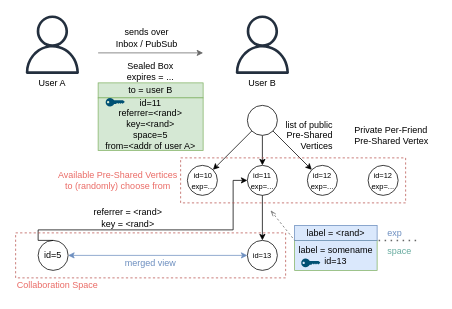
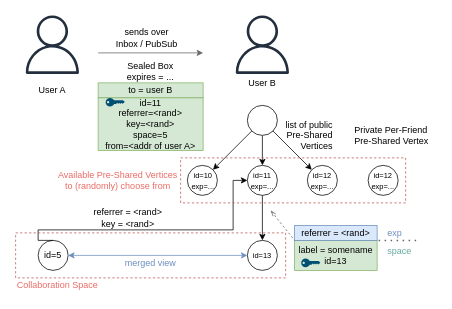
  <mxCell id="0" />
  <mxCell id="1" parent="0" />
  <mxCell id="2" value="" style="outlineConnect=0;fontColor=#232F3E;gradientColor=none;fillColor=#232F3E;strokeColor=none;dashed=0;verticalLabelPosition=bottom;verticalAlign=top;align=center;html=1;fontSize=12;fontStyle=0;aspect=fixed;pointerEvents=1;shape=mxgraph.aws4.user;" vertex="1" parent="1"><mxGeometry x="310" y="20" width="78" height="78" as="geometry" /></mxCell>
  <mxCell id="3" value="" style="outlineConnect=0;fontColor=#232F3E;gradientColor=none;fillColor=#232F3E;strokeColor=none;dashed=0;verticalLabelPosition=bottom;verticalAlign=top;align=center;html=1;fontSize=12;fontStyle=0;aspect=fixed;pointerEvents=1;shape=mxgraph.aws4.user;" vertex="1" parent="1"><mxGeometry x="30" y="20" width="78" height="78" as="geometry" /></mxCell>
- <mxCell id="4" value="User A" style="text;html=1;strokeColor=none;fillColor=none;align=center;verticalAlign=middle;whiteSpace=wrap;rounded=0;" vertex="1" parent="1"><mxGeometry x="49" y="100" width="40" height="20" as="geometry" /></mxCell>
+ <mxCell id="4" value="User A" style="text;html=1;strokeColor=none;fillColor=none;align=center;verticalAlign=middle;whiteSpace=wrap;rounded=0;" vertex="1" parent="1"><mxGeometry x="49" y="110" width="40" height="20" as="geometry" /></mxCell>
  <mxCell id="5" value="User B" style="text;html=1;strokeColor=none;fillColor=none;align=center;verticalAlign=middle;whiteSpace=wrap;rounded=0;" vertex="1" parent="1"><mxGeometry x="329" y="100" width="40" height="20" as="geometry" /></mxCell>
  <mxCell id="6" value="" style="ellipse;whiteSpace=wrap;html=1;aspect=fixed;" vertex="1" parent="1"><mxGeometry x="249" y="220" width="40" height="40" as="geometry" /></mxCell>
  <mxCell id="7" value="" style="ellipse;whiteSpace=wrap;html=1;aspect=fixed;" vertex="1" parent="1"><mxGeometry x="329" y="220" width="40" height="40" as="geometry" /></mxCell>
  <mxCell id="8" value="" style="ellipse;whiteSpace=wrap;html=1;aspect=fixed;" vertex="1" parent="1"><mxGeometry x="409" y="220" width="40" height="40" as="geometry" /></mxCell>
  <mxCell id="9" style="rounded=0;orthogonalLoop=1;jettySize=auto;html=1;entryX=1;entryY=0;entryDx=0;entryDy=0;" edge="1" parent="1" source="12" target="6"><mxGeometry relative="1" as="geometry" /></mxCell>
  <mxCell id="10" style="edgeStyle=none;rounded=0;orthogonalLoop=1;jettySize=auto;html=1;" edge="1" parent="1" source="12" target="7"><mxGeometry relative="1" as="geometry" /></mxCell>
  <mxCell id="11" style="edgeStyle=none;rounded=0;orthogonalLoop=1;jettySize=auto;html=1;entryX=0;entryY=0;entryDx=0;entryDy=0;" edge="1" parent="1" source="12" target="8"><mxGeometry relative="1" as="geometry" /></mxCell>
  <mxCell id="12" value="" style="ellipse;whiteSpace=wrap;html=1;aspect=fixed;" vertex="1" parent="1"><mxGeometry x="329" y="140" width="40" height="40" as="geometry" /></mxCell>
  <mxCell id="13" value="list of public Pre-Shared Vertices" style="text;html=1;strokeColor=none;fillColor=none;align=right;verticalAlign=middle;whiteSpace=wrap;rounded=0;" vertex="1" parent="1"><mxGeometry x="364" y="170" width="81" height="20" as="geometry" /></mxCell>
  <mxCell id="14" value="&lt;font style=&quot;font-size: 10px&quot;&gt;id=10&lt;br&gt;exp=...&lt;/font&gt;" style="text;html=1;strokeColor=none;fillColor=none;align=center;verticalAlign=middle;whiteSpace=wrap;rounded=0;" vertex="1" parent="1"><mxGeometry x="250" y="220" width="40" height="40" as="geometry" /></mxCell>
  <mxCell id="15" style="edgeStyle=none;rounded=0;orthogonalLoop=1;jettySize=auto;html=1;entryX=0.5;entryY=0;entryDx=0;entryDy=0;exitX=0.5;exitY=1;exitDx=0;exitDy=0;" edge="1" parent="1" source="16" target="24"><mxGeometry relative="1" as="geometry" /></mxCell>
  <mxCell id="16" value="&lt;font style=&quot;font-size: 10px&quot;&gt;id=11&lt;br&gt;exp=...&lt;/font&gt;" style="text;html=1;strokeColor=none;fillColor=none;align=center;verticalAlign=middle;whiteSpace=wrap;rounded=0;" vertex="1" parent="1"><mxGeometry x="329" y="220" width="40" height="40" as="geometry" /></mxCell>
  <mxCell id="17" value="&lt;font style=&quot;font-size: 10px&quot;&gt;id=12&lt;br&gt;exp=...&lt;/font&gt;" style="text;html=1;strokeColor=none;fillColor=none;align=center;verticalAlign=middle;whiteSpace=wrap;rounded=0;" vertex="1" parent="1"><mxGeometry x="409" y="220" width="40" height="40" as="geometry" /></mxCell>
  <mxCell id="18" value="to = user B" style="rounded=0;whiteSpace=wrap;html=1;fillColor=#d5e8d4;strokeColor=#82b366;" vertex="1" parent="1"><mxGeometry x="130" y="110" width="140" height="20" as="geometry" /></mxCell>
  <mxCell id="19" value="Sealed Box&lt;br&gt;expires = ..." style="text;html=1;strokeColor=none;fillColor=none;align=center;verticalAlign=middle;whiteSpace=wrap;rounded=0;" vertex="1" parent="1"><mxGeometry x="150" y="80" width="100" height="30" as="geometry" /></mxCell>
  <mxCell id="20" value="id=11&lt;br&gt;referrer=&amp;lt;rand&amp;gt;&lt;br&gt;key=&amp;lt;rand&amp;gt;&lt;br&gt;space=5&lt;br&gt;from=&amp;lt;addr of user A&amp;gt;" style="rounded=0;whiteSpace=wrap;html=1;fillColor=#d5e8d4;strokeColor=#82b366;" vertex="1" parent="1"><mxGeometry x="130" y="130" width="140" height="70" as="geometry" /></mxCell>
  <mxCell id="21" value="" style="endArrow=classic;html=1;strokeColor=#666666;" edge="1" parent="1"><mxGeometry width="50" height="50" relative="1" as="geometry"><mxPoint x="130" y="70" as="sourcePoint" /><mxPoint x="270" y="70" as="targetPoint" /></mxGeometry></mxCell>
  <mxCell id="22" style="edgeStyle=orthogonalEdgeStyle;rounded=0;orthogonalLoop=1;jettySize=auto;html=1;entryX=0;entryY=0.5;entryDx=0;entryDy=0;exitX=0.5;exitY=0;exitDx=0;exitDy=0;" edge="1" parent="1" source="23" target="16"><mxGeometry relative="1" as="geometry"><Array as="points"><mxPoint x="50" y="306" /><mxPoint x="310" y="306" /><mxPoint x="310" y="240" /></Array></mxGeometry></mxCell>
  <mxCell id="23" value="id=5" style="ellipse;whiteSpace=wrap;html=1;aspect=fixed;fillColor=none;" vertex="1" parent="1"><mxGeometry x="50" y="320" width="40" height="40" as="geometry" /></mxCell>
  <mxCell id="24" value="&lt;font style=&quot;font-size: 10px&quot;&gt;id=13&lt;/font&gt;" style="ellipse;whiteSpace=wrap;html=1;aspect=fixed;fillColor=none;" vertex="1" parent="1"><mxGeometry x="329" y="320" width="40" height="40" as="geometry" /></mxCell>
  <mxCell id="25" value="" style="endArrow=classic;startArrow=classic;html=1;exitX=1;exitY=0.5;exitDx=0;exitDy=0;entryX=0;entryY=0.5;entryDx=0;entryDy=0;fillColor=#dae8fc;strokeColor=#6c8ebf;" edge="1" parent="1" source="23" target="24"><mxGeometry width="50" height="50" relative="1" as="geometry"><mxPoint x="340" y="300" as="sourcePoint" /><mxPoint x="390" y="250" as="targetPoint" /></mxGeometry></mxCell>
  <mxCell id="26" value="&lt;font color=&quot;#6c8ebf&quot;&gt;merged view&lt;/font&gt;" style="text;html=1;strokeColor=none;fillColor=none;align=center;verticalAlign=middle;whiteSpace=wrap;rounded=0;" vertex="1" parent="1"><mxGeometry x="160" y="340" width="80" height="20" as="geometry" /></mxCell>
  <mxCell id="27" value="referrer = &amp;lt;rand&amp;gt;&lt;br&gt;key = &amp;lt;rand&amp;gt;" style="text;html=1;strokeColor=none;fillColor=none;align=center;verticalAlign=middle;whiteSpace=wrap;rounded=0;" vertex="1" parent="1"><mxGeometry x="100" y="280" width="140" height="20" as="geometry" /></mxCell>
- <mxCell id="28" value="&lt;span&gt;label = somename&lt;/span&gt;&lt;br&gt;&lt;span&gt;id=13&lt;/span&gt;" style="rounded=0;whiteSpace=wrap;html=1;fillColor=#dae8fc;strokeColor=#82b366;" vertex="1" parent="1"><mxGeometry x="392" y="320" width="110" height="40" as="geometry" /></mxCell>
- <mxCell id="29" value="&lt;span&gt;label = &amp;lt;rand&amp;gt;&lt;/span&gt;" style="rounded=0;whiteSpace=wrap;html=1;fillColor=#dae8fc;strokeColor=#6c8ebf;" vertex="1" parent="1"><mxGeometry x="392" y="300" width="110" height="20" as="geometry" /></mxCell>
+ <mxCell id="28" value="&lt;span&gt;label = somename&lt;/span&gt;&lt;br&gt;&lt;span&gt;id=13&lt;/span&gt;" style="rounded=0;whiteSpace=wrap;html=1;fillColor=#d5e8d4;strokeColor=#82b366;" vertex="1" parent="1"><mxGeometry x="392" y="320" width="110" height="40" as="geometry" /></mxCell>
+ <mxCell id="29" value="&lt;span&gt;referrer = &amp;lt;rand&amp;gt;&lt;/span&gt;" style="rounded=0;whiteSpace=wrap;html=1;fillColor=#dae8fc;strokeColor=#6c8ebf;" vertex="1" parent="1"><mxGeometry x="392" y="300" width="110" height="20" as="geometry" /></mxCell>
  <mxCell id="30" value="" style="endArrow=none;html=1;entryX=0;entryY=1;entryDx=0;entryDy=0;startArrow=openThin;startFill=0;dashed=1;fillColor=#dae8fc;strokeColor=#666666;" edge="1" parent="1" target="29"><mxGeometry width="50" height="50" relative="1" as="geometry"><mxPoint x="360" y="280" as="sourcePoint" /><mxPoint x="394" y="230" as="targetPoint" /></mxGeometry></mxCell>
  <mxCell id="31" value="" style="points=[[0,0.5,0],[0.24,0,0],[0.5,0.28,0],[0.995,0.475,0],[0.5,0.72,0],[0.24,1,0]];verticalLabelPosition=bottom;html=1;verticalAlign=top;aspect=fixed;align=center;pointerEvents=1;shape=mxgraph.cisco19.key;fillColor=#005073;strokeColor=none;" vertex="1" parent="1"><mxGeometry x="400.75" y="344.26" width="25.5" height="11.48" as="geometry" /></mxCell>
  <mxCell id="32" value="" style="points=[[0,0.5,0],[0.24,0,0],[0.5,0.28,0],[0.995,0.475,0],[0.5,0.72,0],[0.24,1,0]];verticalLabelPosition=bottom;html=1;verticalAlign=top;aspect=fixed;align=center;pointerEvents=1;shape=mxgraph.cisco19.key;fillColor=#005073;strokeColor=none;" vertex="1" parent="1"><mxGeometry x="140" y="130" width="25.5" height="11.48" as="geometry" /></mxCell>
  <mxCell id="33" value="sends over Inbox / PubSub" style="text;html=1;strokeColor=none;fillColor=none;align=center;verticalAlign=middle;whiteSpace=wrap;rounded=0;" vertex="1" parent="1"><mxGeometry x="150" y="40" width="90" height="20" as="geometry" /></mxCell>
  <mxCell id="34" value="&lt;font color=&quot;#ea6b66&quot;&gt;Collaboration Space&lt;/font&gt;" style="text;html=1;strokeColor=none;fillColor=none;align=left;verticalAlign=middle;whiteSpace=wrap;rounded=0;" vertex="1" parent="1"><mxGeometry x="20" y="370" width="140" height="20" as="geometry" /></mxCell>
  <mxCell id="35" value="" style="endArrow=none;dashed=1;html=1;dashPattern=1 3;strokeWidth=2;entryX=1;entryY=1;entryDx=0;entryDy=0;strokeColor=#666666;" edge="1" parent="1" target="29"><mxGeometry width="50" height="50" relative="1" as="geometry"><mxPoint x="554" y="320" as="sourcePoint" /><mxPoint x="394" y="220" as="targetPoint" /></mxGeometry></mxCell>
  <mxCell id="36" value="&lt;font color=&quot;#6c8ebf&quot;&gt;exp&lt;/font&gt;" style="text;html=1;strokeColor=none;fillColor=none;align=left;verticalAlign=middle;whiteSpace=wrap;rounded=0;" vertex="1" parent="1"><mxGeometry x="514" y="300" width="40" height="20" as="geometry" /></mxCell>
  <mxCell id="37" value="&lt;font color=&quot;#67ab9f&quot;&gt;space&lt;/font&gt;" style="text;html=1;strokeColor=none;fillColor=none;align=left;verticalAlign=middle;whiteSpace=wrap;rounded=0;" vertex="1" parent="1"><mxGeometry x="514" y="324.26" width="40" height="20" as="geometry" /></mxCell>
  <mxCell id="38" value="" style="ellipse;whiteSpace=wrap;html=1;aspect=fixed;fillColor=none;" vertex="1" parent="1"><mxGeometry x="490" y="220" width="40" height="40" as="geometry" /></mxCell>
  <mxCell id="39" value="&lt;font style=&quot;font-size: 10px&quot;&gt;id=12&lt;br&gt;exp=...&lt;/font&gt;" style="text;html=1;strokeColor=none;fillColor=none;align=center;verticalAlign=middle;whiteSpace=wrap;rounded=0;" vertex="1" parent="1"><mxGeometry x="490" y="220" width="40" height="40" as="geometry" /></mxCell>
  <mxCell id="40" value="Private Per-Friend&lt;br&gt;Pre-Shared Vertex" style="text;html=1;strokeColor=none;fillColor=none;align=left;verticalAlign=middle;whiteSpace=wrap;rounded=0;" vertex="1" parent="1"><mxGeometry x="470" y="170" width="110" height="20" as="geometry" /></mxCell>
  <mxCell id="41" value="" style="rounded=0;whiteSpace=wrap;html=1;strokeColor=#b85450;dashed=1;fillColor=none;" vertex="1" parent="1"><mxGeometry x="240" y="210" width="300" height="60" as="geometry" /></mxCell>
  <mxCell id="42" value="&lt;font color=&quot;#ea6b66&quot;&gt;Available Pre-Shared Vertices to (randomly) choose from&lt;/font&gt;" style="text;html=1;strokeColor=none;fillColor=none;align=center;verticalAlign=middle;whiteSpace=wrap;rounded=0;dashed=1;" vertex="1" parent="1"><mxGeometry x="70" y="230" width="172.75" height="20" as="geometry" /></mxCell>
  <mxCell id="43" value="" style="rounded=0;whiteSpace=wrap;html=1;dashed=1;strokeColor=#b85450;fillColor=none;" vertex="1" parent="1"><mxGeometry x="20" y="310" width="360" height="60" as="geometry" /></mxCell>
